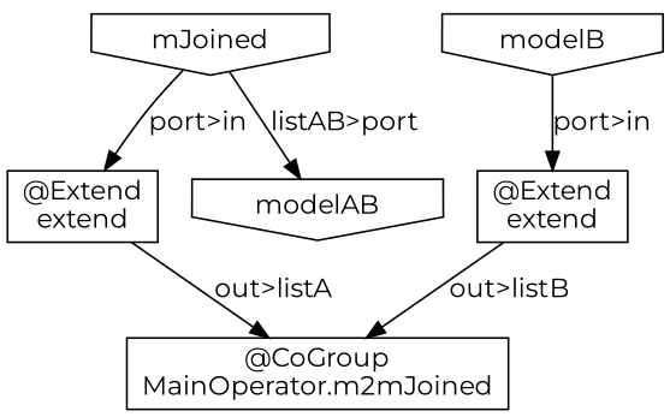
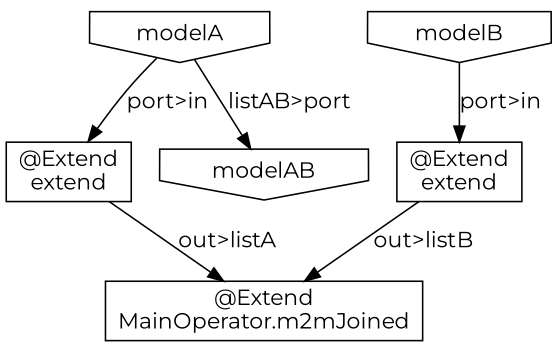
  digraph {
    fontname=Montserrat
    node [fontname=Montserrat shape=box]
    edge [fontname=Montserrat]
    n1 [label="@Extend\nextend"]
-   n2 [label="@CoGroup\nMainOperator.m2mJoined"]
-   n3 [label=mJoined shape=invhouse]
+   n2 [label="@Extend\nMainOperator.m2mJoined"]
+   n3 [label=modelA shape=invhouse]
    n4 [label="@Extend\nextend"]
    n5 [label=modelAB shape=invhouse]
    n6 [label=modelB shape=invhouse]
    n1 -> n2 [label="out>listB"]
    n3 -> n4 [label="port>in"]
    n3 -> n5 [label="listAB>port"]
    n4 -> n2 [label="out>listA"]
    n6 -> n1 [label="port>in"]
  }
